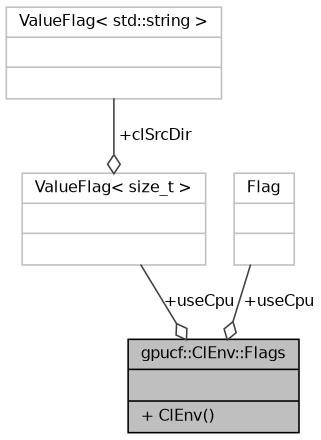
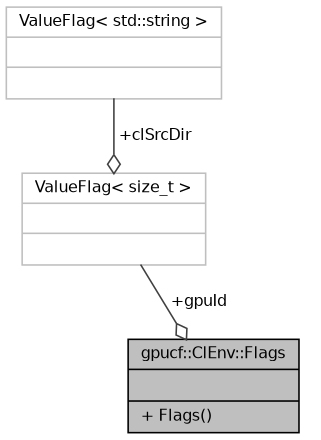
  digraph {
    node [color=grey75 fontname=Helvetica fontsize=10 shape=record]
    edge [arrowhead=odiamond color=grey25 fontname=Helvetica fontsize=10 labelfontname=Helvetica labelfontsize=10 style=solid]
-   n1 [color=black fillcolor=grey75 fontcolor=black height=0.2 label="{gpucf::ClEnv::Flags\n||+ ClEnv()\l}" style=filled width=0.4]
+   n1 [color=black fillcolor=grey75 fontcolor=black height=0.2 label="{gpucf::ClEnv::Flags\n||+ Flags()\l}" style=filled width=0.4]
    n2 [height=0.2 label="{ValueFlag\< std::string \>\n||}" width=0.4]
    n3 [height=0.2 label="{ValueFlag\< size_t \>\n||}" width=0.4]
-   n4 [height=0.2 label="{Flag\n||}" width=0.4]
    n2 -> n3 [label=" +clSrcDir"]
-   n3 -> n1 [label=" +useCpu"]
-   n4 -> n1 [label=" +useCpu"]
+   n3 -> n1 [label=" +gpuId"]
  }
